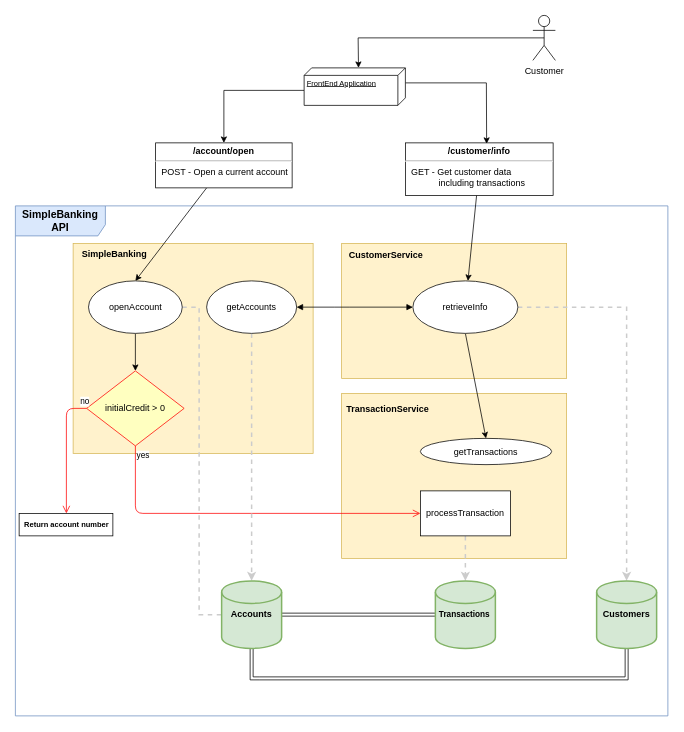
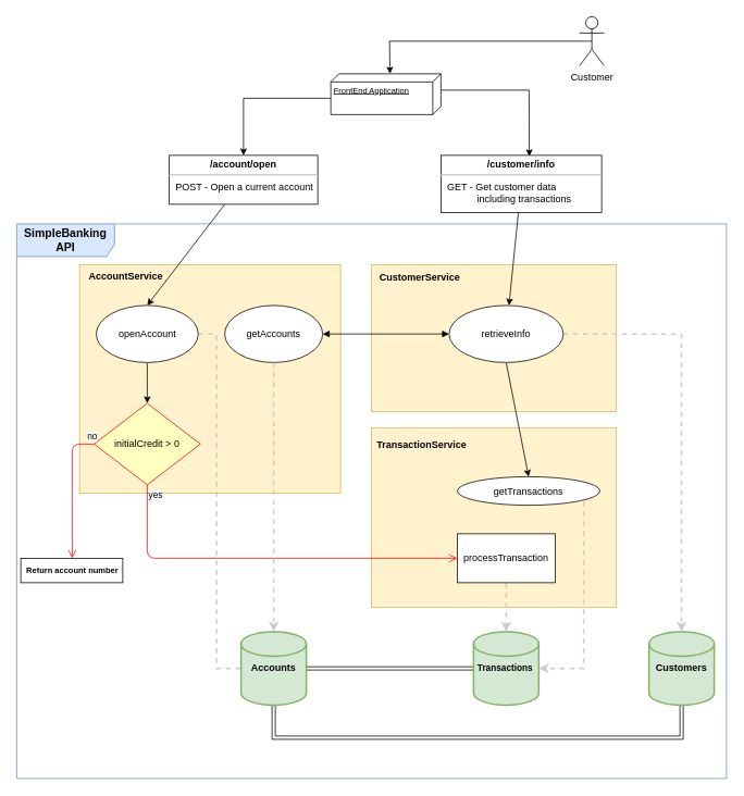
  <mxCell id="0" />
  <mxCell id="1" parent="0" />
  <mxCell id="2" value="&lt;b&gt;&lt;font style=&quot;font-size: 14px&quot;&gt;SimpleBanking API&lt;/font&gt;&lt;/b&gt;" style="shape=umlFrame;whiteSpace=wrap;html=1;labelBackgroundColor=none;fontSize=10;align=center;width=120;height=40;swimlaneFillColor=#FFFFFF;fillColor=#dae8fc;strokeColor=#6c8ebf;" vertex="1" parent="1"><mxGeometry x="20" y="274" width="870" height="680" as="geometry" /></mxCell>
  <mxCell id="3" value="&lt;p style=&quot;line-height: 80%&quot;&gt;&lt;b&gt;&amp;nbsp;&amp;nbsp; CustomerService&lt;/b&gt;&lt;/p&gt;&lt;p&gt;&lt;/p&gt;" style="verticalAlign=top;align=left;overflow=fill;fontSize=12;fontFamily=Helvetica;html=1;horizontal=1;fillColor=#fff2cc;strokeColor=#d6b656;" vertex="1" parent="1"><mxGeometry x="455" y="324" width="300" height="180" as="geometry" /></mxCell>
  <mxCell id="4" value="&lt;div&gt;&lt;b&gt;&amp;nbsp;&lt;/b&gt;&lt;/div&gt;&lt;div&gt;&lt;b&gt;&amp;nbsp; TransactionService&lt;/b&gt;&lt;/div&gt;&lt;div&gt;&lt;br&gt;&lt;/div&gt;" style="verticalAlign=top;align=left;overflow=fill;fontSize=12;fontFamily=Helvetica;html=1;horizontal=1;fillColor=#fff2cc;strokeColor=#d6b656;" vertex="1" parent="1"><mxGeometry x="455" y="524" width="300" height="220" as="geometry" /></mxCell>
- <mxCell id="5" value="&lt;b&gt;&amp;nbsp;&amp;nbsp; SimpleBanking&lt;/b&gt;" style="html=1;align=left;verticalAlign=top;labelBackgroundColor=none;fillColor=#fff2cc;strokeColor=#d6b656;" vertex="1" parent="1"><mxGeometry x="97" y="324" width="320" height="280" as="geometry" /></mxCell>
+ <mxCell id="5" value="&lt;b&gt;&amp;nbsp;&amp;nbsp; AccountService&lt;/b&gt;" style="html=1;align=left;verticalAlign=top;labelBackgroundColor=none;fillColor=#fff2cc;strokeColor=#d6b656;" vertex="1" parent="1"><mxGeometry x="97" y="324" width="320" height="280" as="geometry" /></mxCell>
  <mxCell id="6" style="edgeStyle=none;rounded=0;orthogonalLoop=1;jettySize=auto;html=1;entryX=0;entryY=0.463;entryDx=0;entryDy=0;entryPerimeter=0;strokeWidth=1;fontSize=10;exitX=0.5;exitY=0.5;exitDx=0;exitDy=0;exitPerimeter=0;" edge="1" parent="1" source="7" target="33"><mxGeometry relative="1" as="geometry"><Array as="points"><mxPoint x="477" y="50" /></Array></mxGeometry></mxCell>
  <mxCell id="7" value="Customer" style="shape=umlActor;verticalLabelPosition=bottom;verticalAlign=top;html=1;" vertex="1" parent="1"><mxGeometry x="710" y="20" width="30" height="60" as="geometry" /></mxCell>
  <mxCell id="8" style="edgeStyle=none;rounded=0;orthogonalLoop=1;jettySize=auto;html=1;exitX=0.5;exitY=1;exitDx=0;exitDy=0;" edge="1" parent="1" source="10" target="14"><mxGeometry relative="1" as="geometry"><mxPoint x="190" y="444" as="sourcePoint" /></mxGeometry></mxCell>
  <mxCell id="9" style="edgeStyle=none;rounded=0;orthogonalLoop=1;jettySize=auto;html=1;exitX=1;exitY=0.5;exitDx=0;exitDy=0;entryX=0;entryY=0.5;entryDx=0;entryDy=0;entryPerimeter=0;fontSize=10;fillColor=#eeeeee;strokeColor=#CCCCCC;dashed=1;strokeWidth=2;endArrow=none;" edge="1" parent="1" source="10" target="27"><mxGeometry relative="1" as="geometry"><Array as="points"><mxPoint x="265" y="409" /><mxPoint x="265" y="634" /><mxPoint x="265" y="659" /><mxPoint x="265" y="819" /></Array></mxGeometry></mxCell>
  <mxCell id="10" value="openAccount" style="ellipse;whiteSpace=wrap;html=1;" vertex="1" parent="1"><mxGeometry x="117.5" y="374" width="125" height="70" as="geometry" /></mxCell>
  <mxCell id="11" style="edgeStyle=none;rounded=0;orthogonalLoop=1;jettySize=auto;html=1;exitX=0.5;exitY=1;exitDx=0;exitDy=0;entryX=0.5;entryY=0;entryDx=0;entryDy=0;fontSize=10;" edge="1" parent="1" source="13" target="21"><mxGeometry relative="1" as="geometry" /></mxCell>
  <mxCell id="12" style="edgeStyle=none;rounded=0;orthogonalLoop=1;jettySize=auto;html=1;exitX=1;exitY=0.5;exitDx=0;exitDy=0;entryX=0.5;entryY=0;entryDx=0;entryDy=0;entryPerimeter=0;fontSize=11;dashed=1;strokeColor=#CCCCCC;strokeWidth=2;" edge="1" parent="1" source="13" target="30"><mxGeometry relative="1" as="geometry"><Array as="points"><mxPoint x="835" y="409" /></Array></mxGeometry></mxCell>
  <mxCell id="13" value="&lt;div&gt;retrieveInfo&lt;/div&gt;" style="ellipse;whiteSpace=wrap;html=1;" vertex="1" parent="1"><mxGeometry x="550" y="374" width="140" height="70" as="geometry" /></mxCell>
  <mxCell id="14" value="initialCredit &amp;gt; 0" style="rhombus;whiteSpace=wrap;html=1;fillColor=#ffffc0;strokeColor=#ff0000;" vertex="1" parent="1"><mxGeometry x="115" y="494" width="130" height="100" as="geometry" /></mxCell>
  <mxCell id="15" value="no" style="edgeStyle=orthogonalEdgeStyle;html=1;align=left;verticalAlign=bottom;endArrow=open;endSize=8;strokeColor=#ff0000;exitX=0;exitY=0.5;exitDx=0;exitDy=0;" edge="1" source="14" parent="1"><mxGeometry x="-0.88" relative="1" as="geometry"><mxPoint x="88" y="684" as="targetPoint" /><Array as="points"><mxPoint x="88" y="544" /></Array><mxPoint as="offset" /></mxGeometry></mxCell>
  <mxCell id="16" value="yes" style="edgeStyle=orthogonalEdgeStyle;html=1;align=left;verticalAlign=top;endArrow=open;endSize=8;strokeColor=#ff0000;entryX=0;entryY=0.5;entryDx=0;entryDy=0;" edge="1" source="14" parent="1" target="19"><mxGeometry x="-1" relative="1" as="geometry"><mxPoint x="180" y="674" as="targetPoint" /><Array as="points"><mxPoint x="180" y="684" /></Array></mxGeometry></mxCell>
  <mxCell id="17" style="edgeStyle=none;shape=arrow;rounded=0;orthogonalLoop=1;jettySize=auto;html=1;exitX=0.5;exitY=0;exitDx=0;exitDy=0;" edge="1" parent="1"><mxGeometry relative="1" as="geometry"><mxPoint x="310" y="814" as="sourcePoint" /><mxPoint x="310" y="814" as="targetPoint" /></mxGeometry></mxCell>
  <mxCell id="18" style="edgeStyle=none;rounded=0;orthogonalLoop=1;jettySize=auto;html=1;exitX=0.5;exitY=1;exitDx=0;exitDy=0;fontSize=10;fillColor=#eeeeee;strokeColor=#CCCCCC;dashed=1;strokeWidth=2;" edge="1" parent="1" source="19" target="28"><mxGeometry relative="1" as="geometry" /></mxCell>
  <mxCell id="19" value="processTransaction" style="whiteSpace=wrap;html=1;rounded=0;" vertex="1" parent="1"><mxGeometry x="560" y="654" width="120" height="60" as="geometry" /></mxCell>
+ <mxCell id="20" style="edgeStyle=none;rounded=0;orthogonalLoop=1;jettySize=auto;html=1;exitX=1;exitY=0.5;exitDx=0;exitDy=0;entryX=1;entryY=0.5;entryDx=0;entryDy=0;entryPerimeter=0;fontSize=10;strokeColor=#CCCCCC;dashed=1;strokeWidth=2;" edge="1" parent="1" source="21" target="28"><mxGeometry relative="1" as="geometry"><Array as="points"><mxPoint x="715" y="614" /><mxPoint x="715" y="819" /></Array></mxGeometry></mxCell>
  <mxCell id="21" value="&lt;div&gt;getTransactions&lt;/div&gt;" style="ellipse;whiteSpace=wrap;html=1;" vertex="1" parent="1"><mxGeometry x="560" y="584" width="175" height="35" as="geometry" /></mxCell>
  <mxCell id="22" style="edgeStyle=none;rounded=0;orthogonalLoop=1;jettySize=auto;html=1;exitX=0.5;exitY=1;exitDx=0;exitDy=0;entryX=0.5;entryY=0;entryDx=0;entryDy=0;entryPerimeter=0;fontSize=10;dashed=1;fillColor=#eeeeee;strokeColor=#CCCCCC;strokeWidth=2;" edge="1" parent="1" source="23" target="27"><mxGeometry relative="1" as="geometry" /></mxCell>
  <mxCell id="23" value="getAccounts" style="ellipse;whiteSpace=wrap;html=1;" vertex="1" parent="1"><mxGeometry x="275" y="374" width="120" height="70" as="geometry" /></mxCell>
  <mxCell id="24" value="" style="endArrow=block;startArrow=block;endFill=1;startFill=1;html=1;entryX=0;entryY=0.5;entryDx=0;entryDy=0;" edge="1" parent="1" source="23" target="13"><mxGeometry width="160" relative="1" as="geometry"><mxPoint x="405" y="504" as="sourcePoint" /><mxPoint x="525" y="514" as="targetPoint" /><Array as="points"><mxPoint x="455" y="409" /></Array></mxGeometry></mxCell>
  <mxCell id="25" style="edgeStyle=none;shape=link;rounded=0;orthogonalLoop=1;jettySize=auto;html=1;exitX=1;exitY=0.5;exitDx=0;exitDy=0;exitPerimeter=0;entryX=0;entryY=0.5;entryDx=0;entryDy=0;entryPerimeter=0;fontSize=11;" edge="1" parent="1" source="27" target="28"><mxGeometry relative="1" as="geometry" /></mxCell>
  <mxCell id="26" style="edgeStyle=none;shape=link;rounded=0;orthogonalLoop=1;jettySize=auto;html=1;exitX=0.5;exitY=1;exitDx=0;exitDy=0;exitPerimeter=0;entryX=0.5;entryY=1;entryDx=0;entryDy=0;entryPerimeter=0;fontSize=11;" edge="1" parent="1" source="27" target="30"><mxGeometry relative="1" as="geometry"><Array as="points"><mxPoint x="335" y="904" /><mxPoint x="345" y="904" /><mxPoint x="835" y="904" /></Array></mxGeometry></mxCell>
  <mxCell id="27" value="&lt;b&gt;Accounts&lt;/b&gt;" style="strokeWidth=2;html=1;shape=mxgraph.flowchart.database;whiteSpace=wrap;labelBackgroundColor=none;align=center;fillColor=#d5e8d4;strokeColor=#82b366;" vertex="1" parent="1"><mxGeometry x="295" y="774" width="80" height="90" as="geometry" /></mxCell>
  <mxCell id="28" value="&lt;font style=&quot;font-size: 11px&quot;&gt;&lt;b&gt;&amp;nbsp;Transactions&lt;/b&gt;&lt;/font&gt;" style="strokeWidth=2;html=1;shape=mxgraph.flowchart.database;whiteSpace=wrap;labelBackgroundColor=none;align=left;fontSize=10;fillColor=#d5e8d4;strokeColor=#82b366;" vertex="1" parent="1"><mxGeometry x="580" y="774" width="80" height="90" as="geometry" /></mxCell>
  <mxCell id="29" value="&lt;div style=&quot;font-size: 10px;&quot;&gt;Return account number&lt;br style=&quot;font-size: 10px;&quot;&gt;&lt;/div&gt;" style="html=1;labelBackgroundColor=none;fontSize=10;align=center;fontStyle=1" vertex="1" parent="1"><mxGeometry x="25" y="684" width="125" height="30" as="geometry" /></mxCell>
  <mxCell id="30" value="Customers" style="strokeWidth=2;html=1;shape=mxgraph.flowchart.database;whiteSpace=wrap;labelBackgroundColor=none;align=center;fillColor=#d5e8d4;strokeColor=#82b366;fontStyle=1" vertex="1" parent="1"><mxGeometry x="795" y="774" width="80" height="90" as="geometry" /></mxCell>
  <mxCell id="31" style="edgeStyle=none;rounded=0;orthogonalLoop=1;jettySize=auto;html=1;exitX=0;exitY=0;exitDx=30;exitDy=135;exitPerimeter=0;strokeColor=#000000;strokeWidth=1;fontSize=10;entryX=0.5;entryY=0;entryDx=0;entryDy=0;" edge="1" parent="1" source="33" target="35"><mxGeometry relative="1" as="geometry"><mxPoint x="297" y="120" as="targetPoint" /><Array as="points"><mxPoint x="298" y="120" /></Array></mxGeometry></mxCell>
  <mxCell id="32" style="edgeStyle=none;rounded=0;orthogonalLoop=1;jettySize=auto;html=1;exitX=0;exitY=0;exitDx=20;exitDy=0;exitPerimeter=0;entryX=0.55;entryY=0.017;entryDx=0;entryDy=0;entryPerimeter=0;strokeColor=#000000;strokeWidth=1;fontSize=10;" edge="1" parent="1" source="33" target="37"><mxGeometry relative="1" as="geometry"><Array as="points"><mxPoint x="648" y="110" /></Array></mxGeometry></mxCell>
  <mxCell id="33" value="FrontEnd Application" style="verticalAlign=top;align=left;spacingTop=8;spacingLeft=2;spacingRight=12;shape=cube;size=10;direction=south;fontStyle=4;html=1;labelBackgroundColor=none;fontSize=10;" vertex="1" parent="1"><mxGeometry x="405" y="90" width="135" height="50" as="geometry" /></mxCell>
  <mxCell id="34" style="edgeStyle=none;rounded=0;orthogonalLoop=1;jettySize=auto;html=1;entryX=0.5;entryY=0;entryDx=0;entryDy=0;strokeColor=#000000;strokeWidth=1;fontSize=10;" edge="1" parent="1" source="35" target="10"><mxGeometry relative="1" as="geometry" /></mxCell>
  <mxCell id="35" value="&lt;p style=&quot;margin: 4px 0px 0px ; text-align: center&quot;&gt;&lt;b&gt;/account/open&lt;/b&gt;&lt;br&gt;&lt;/p&gt;&lt;hr&gt;&lt;p style=&quot;margin: 0px ; margin-left: 8px&quot;&gt;POST - Open a current account&lt;br&gt;&lt;/p&gt;" style="verticalAlign=top;align=left;overflow=fill;fontSize=12;fontFamily=Helvetica;html=1;labelBackgroundColor=none;gradientColor=none;" vertex="1" parent="1"><mxGeometry x="207" y="190" width="182" height="60" as="geometry" /></mxCell>
  <mxCell id="36" style="edgeStyle=none;rounded=0;orthogonalLoop=1;jettySize=auto;html=1;strokeColor=#000000;strokeWidth=1;fontSize=10;" edge="1" parent="1" source="37" target="13"><mxGeometry relative="1" as="geometry" /></mxCell>
  <mxCell id="37" value="&lt;p style=&quot;margin: 4px 0px 0px ; text-align: center&quot;&gt;&lt;b&gt;/customer/info&lt;/b&gt;&lt;br&gt;&lt;/p&gt;&lt;hr&gt;&lt;p style=&quot;margin: 0px ; margin-left: 8px&quot;&gt;GET - Get customer data&lt;br&gt;&lt;/p&gt;&lt;p style=&quot;margin: 0px ; margin-left: 8px&quot;&gt;&amp;nbsp;&amp;nbsp;&amp;nbsp;&amp;nbsp;&amp;nbsp;&amp;nbsp;&amp;nbsp;&amp;nbsp;&amp;nbsp;&amp;nbsp; including transactions&lt;br&gt;&lt;/p&gt;" style="verticalAlign=top;align=left;overflow=fill;fontSize=12;fontFamily=Helvetica;html=1;labelBackgroundColor=none;gradientColor=none;" vertex="1" parent="1"><mxGeometry x="540" y="190" width="197" height="70" as="geometry" /></mxCell>
